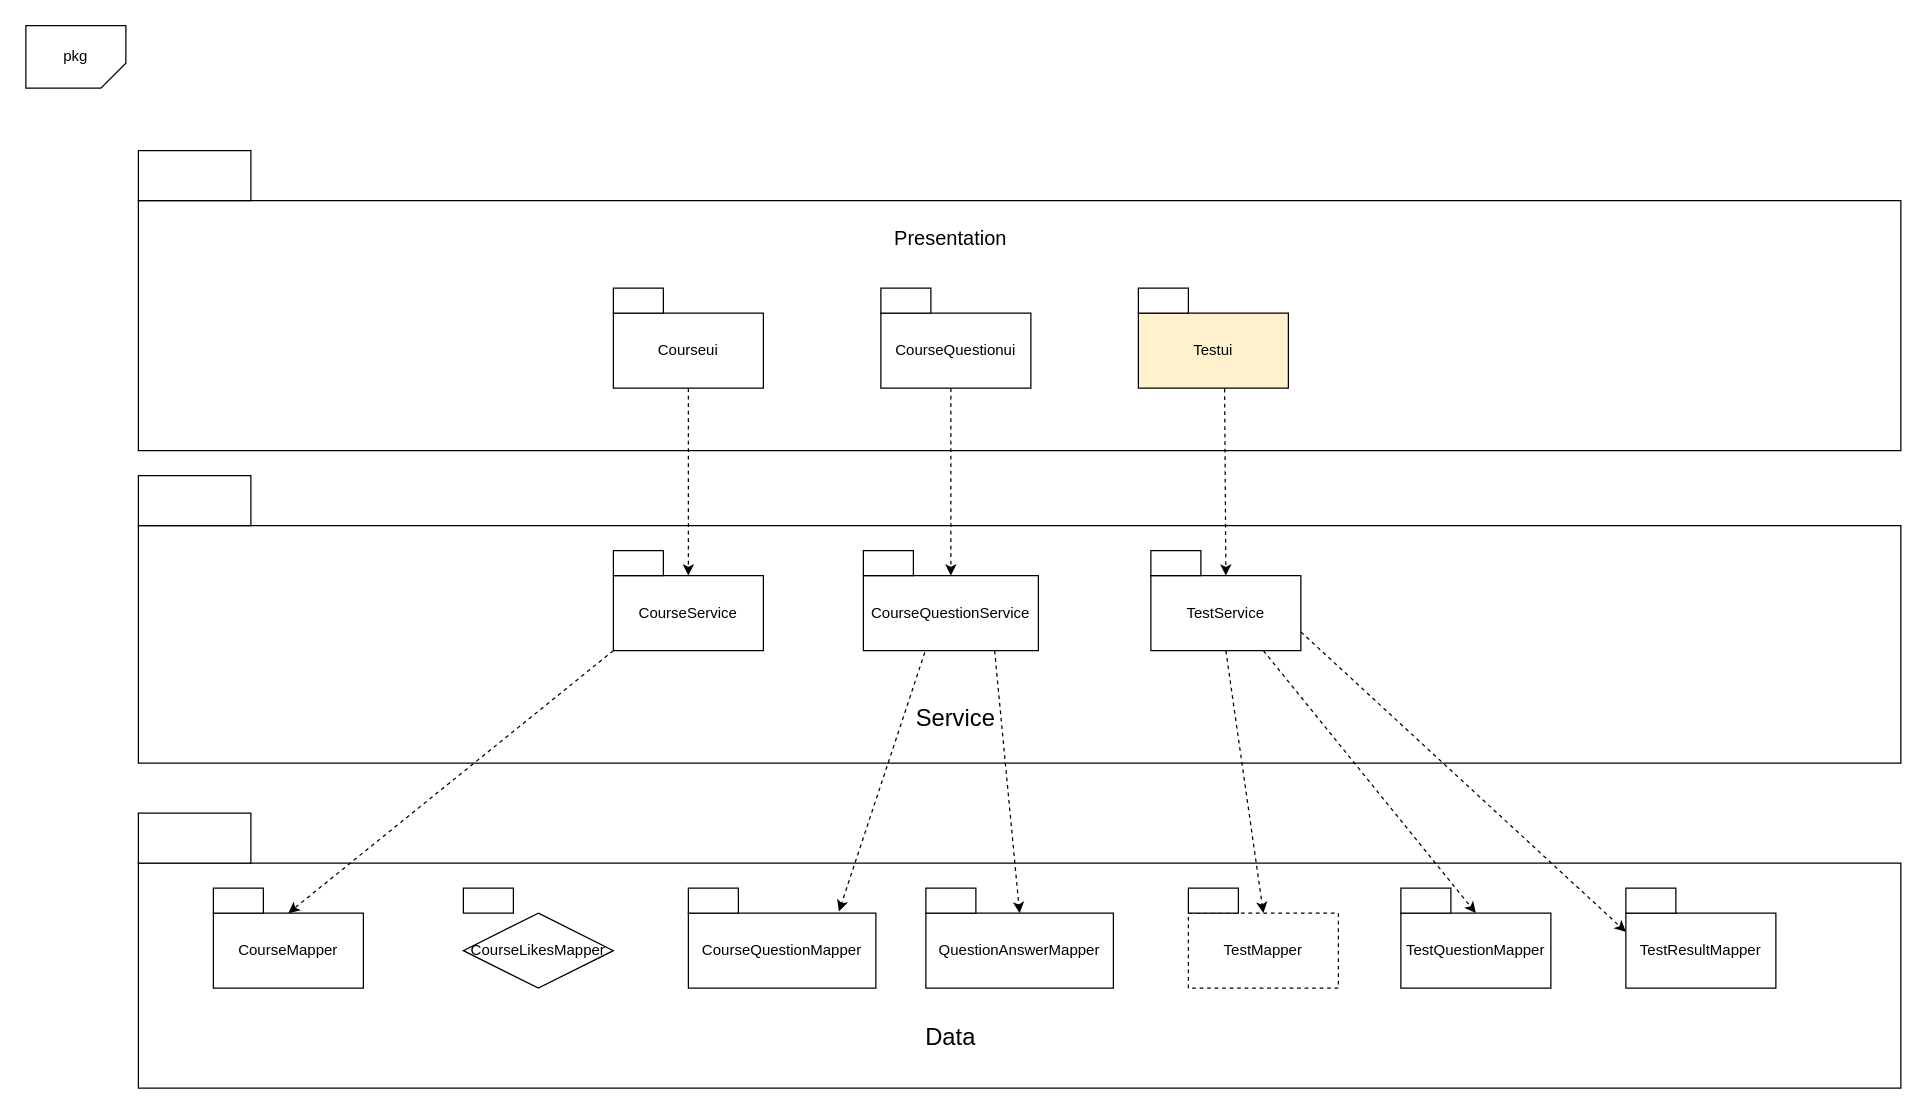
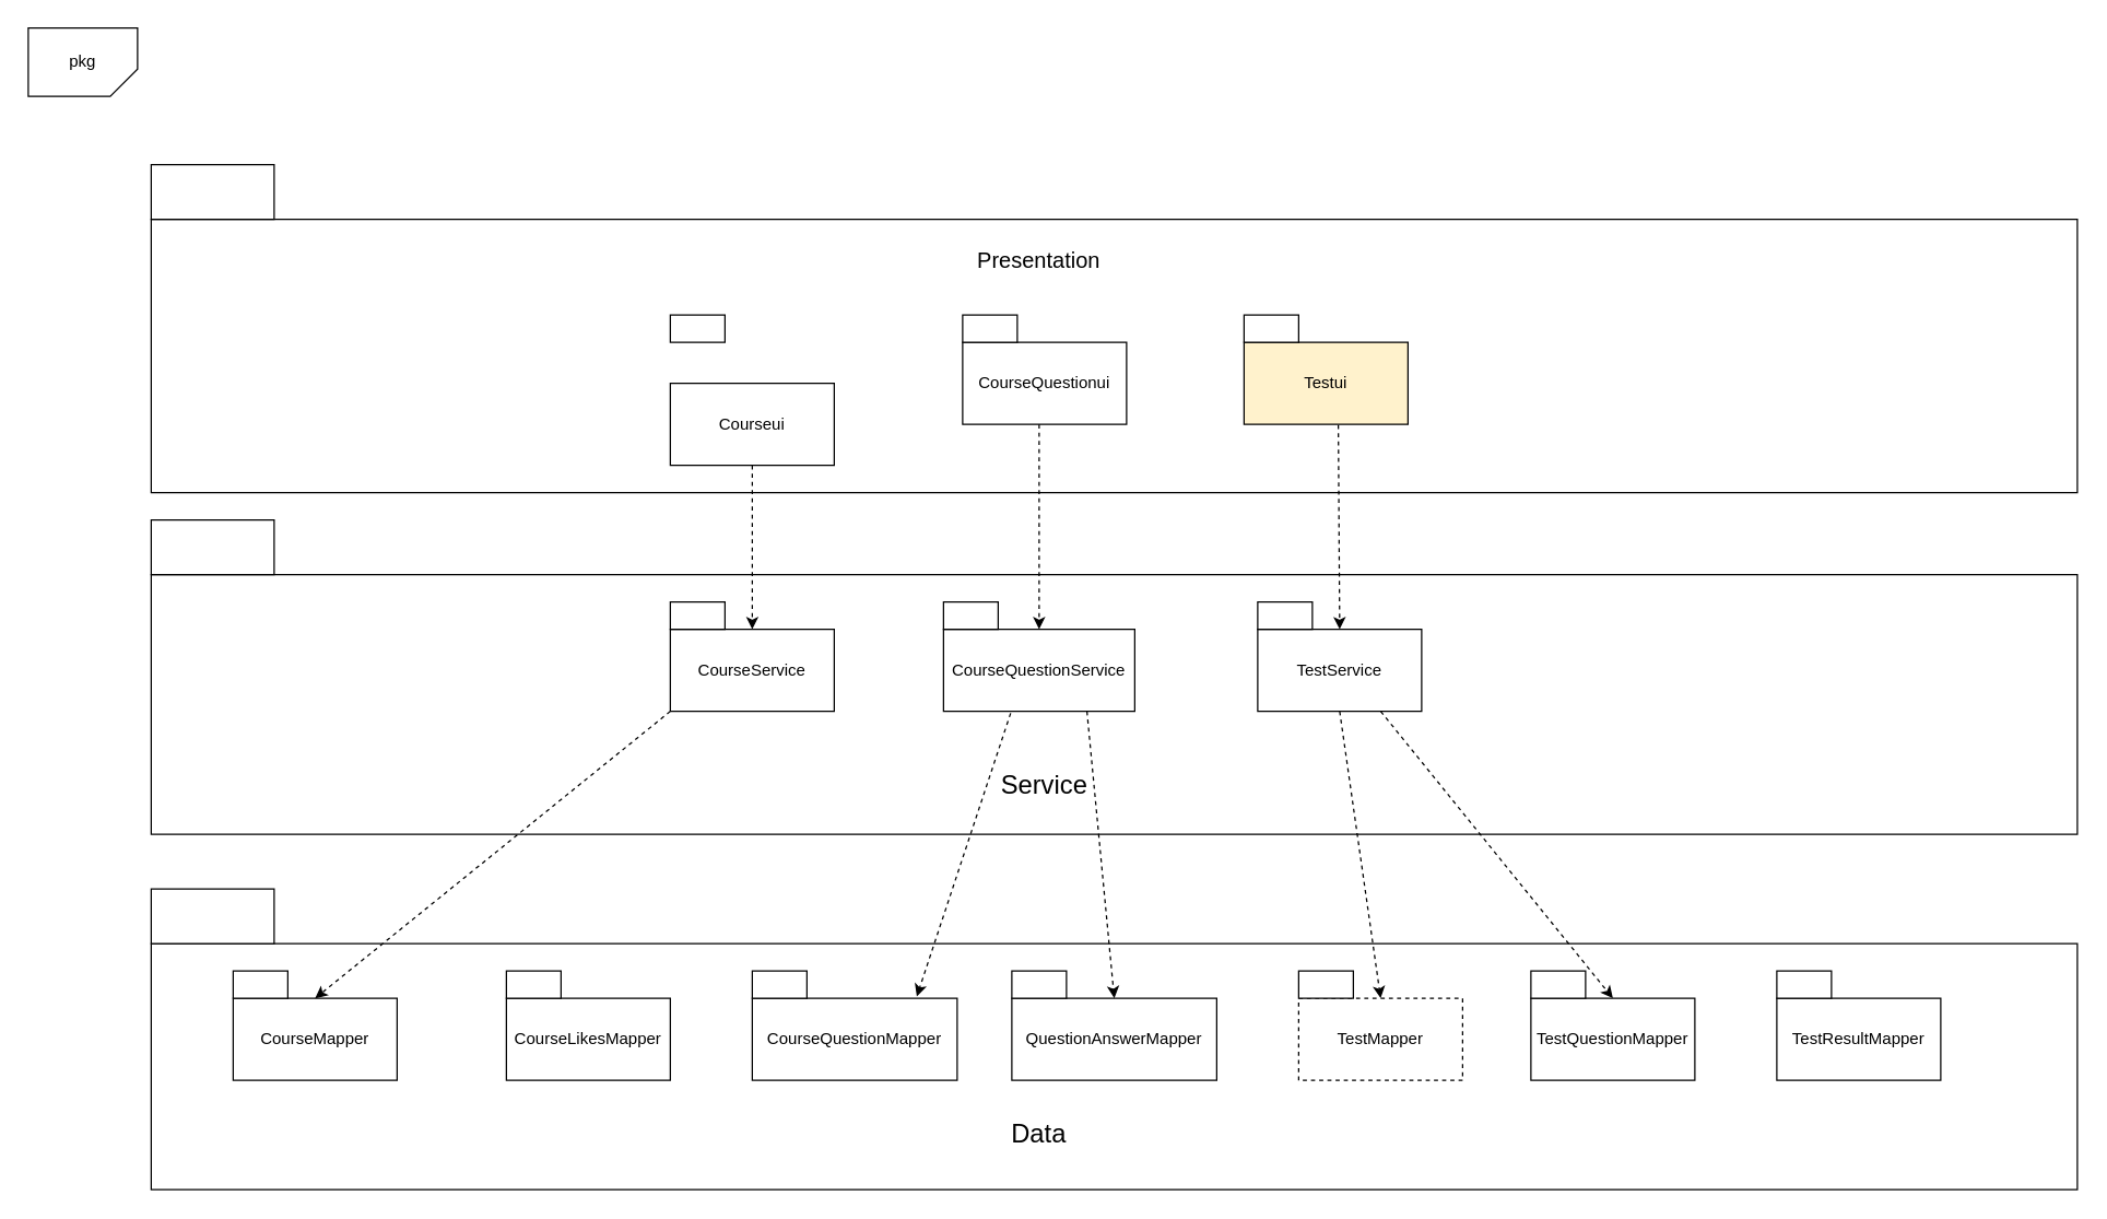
  <mxCell id="0" />
  <mxCell id="1" parent="0" />
  <mxCell id="2" value="" style="rounded=0;whiteSpace=wrap;html=1;" vertex="1" parent="1"><mxGeometry x="110" y="690" width="1410" height="180" as="geometry" /></mxCell>
  <mxCell id="3" value="" style="rounded=0;whiteSpace=wrap;html=1;" vertex="1" parent="1"><mxGeometry x="110" y="420" width="1410" height="190" as="geometry" /></mxCell>
  <mxCell id="4" value="" style="rounded=0;whiteSpace=wrap;html=1;" vertex="1" parent="1"><mxGeometry x="110" y="160" width="1410" height="200" as="geometry" /></mxCell>
  <mxCell id="5" value="pkg" style="shape=card;whiteSpace=wrap;html=1;direction=west;size=20;" vertex="1" parent="1"><mxGeometry x="20" y="20" width="80" height="50" as="geometry" /></mxCell>
- <mxCell id="6" value="Courseui" style="rounded=0;whiteSpace=wrap;html=1;" vertex="1" parent="1"><mxGeometry x="490" y="250" width="120" height="60" as="geometry" /></mxCell>
+ <mxCell id="6" value="Courseui" style="rounded=0;whiteSpace=wrap;html=1;" vertex="1" parent="1"><mxGeometry x="490" y="280" width="120" height="60" as="geometry" /></mxCell>
  <mxCell id="7" value="CourseQuestionui" style="rounded=0;whiteSpace=wrap;html=1;" vertex="1" parent="1"><mxGeometry x="704" y="250" width="120" height="60" as="geometry" /></mxCell>
  <mxCell id="8" value="Testui" style="rounded=0;whiteSpace=wrap;html=1;fillColor=#fff2cc;" vertex="1" parent="1"><mxGeometry x="910" y="250" width="120" height="60" as="geometry" /></mxCell>
  <mxCell id="9" value="" style="rounded=0;whiteSpace=wrap;html=1;" vertex="1" parent="1"><mxGeometry x="490" y="230" width="40" height="20" as="geometry" /></mxCell>
  <mxCell id="10" value="" style="rounded=0;whiteSpace=wrap;html=1;" vertex="1" parent="1"><mxGeometry x="704" y="230" width="40" height="20" as="geometry" /></mxCell>
  <mxCell id="11" value="" style="rounded=0;whiteSpace=wrap;html=1;" vertex="1" parent="1"><mxGeometry x="910" y="230" width="40" height="20" as="geometry" /></mxCell>
  <mxCell id="12" value="CourseService" style="rounded=0;whiteSpace=wrap;html=1;" vertex="1" parent="1"><mxGeometry x="490" y="460" width="120" height="60" as="geometry" /></mxCell>
  <mxCell id="13" value="" style="rounded=0;whiteSpace=wrap;html=1;" vertex="1" parent="1"><mxGeometry x="490" y="440" width="40" height="20" as="geometry" /></mxCell>
  <mxCell id="14" value="CourseQuestionService" style="rounded=0;whiteSpace=wrap;html=1;" vertex="1" parent="1"><mxGeometry x="690" y="460" width="140" height="60" as="geometry" /></mxCell>
  <mxCell id="15" value="" style="rounded=0;whiteSpace=wrap;html=1;" vertex="1" parent="1"><mxGeometry x="690" y="440" width="40" height="20" as="geometry" /></mxCell>
  <mxCell id="16" value="TestService" style="rounded=0;whiteSpace=wrap;html=1;" vertex="1" parent="1"><mxGeometry x="920" y="460" width="120" height="60" as="geometry" /></mxCell>
  <mxCell id="17" value="" style="rounded=0;whiteSpace=wrap;html=1;" vertex="1" parent="1"><mxGeometry x="920" y="440" width="40" height="20" as="geometry" /></mxCell>
  <mxCell id="18" value="CourseMapper" style="rounded=0;whiteSpace=wrap;html=1;" vertex="1" parent="1"><mxGeometry x="170" y="730" width="120" height="60" as="geometry" /></mxCell>
- <mxCell id="19" value="CourseLikesMapper" style="rhombus;whiteSpace=wrap;html=1;" vertex="1" parent="1"><mxGeometry x="370" y="730" width="120" height="60" as="geometry" /></mxCell>
+ <mxCell id="19" value="CourseLikesMapper" style="rounded=0;whiteSpace=wrap;html=1;" vertex="1" parent="1"><mxGeometry x="370" y="730" width="120" height="60" as="geometry" /></mxCell>
  <mxCell id="20" value="CourseQuestionMapper" style="rounded=0;whiteSpace=wrap;html=1;" vertex="1" parent="1"><mxGeometry x="550" y="730" width="150" height="60" as="geometry" /></mxCell>
  <mxCell id="21" value="QuestionAnswerMapper" style="rounded=0;whiteSpace=wrap;html=1;" vertex="1" parent="1"><mxGeometry x="740" y="730" width="150" height="60" as="geometry" /></mxCell>
  <mxCell id="22" value="TestMapper" style="rounded=0;whiteSpace=wrap;html=1;dashed=1;" vertex="1" parent="1"><mxGeometry x="950" y="730" width="120" height="60" as="geometry" /></mxCell>
  <mxCell id="23" value="" style="rounded=0;whiteSpace=wrap;html=1;" vertex="1" parent="1"><mxGeometry x="950" y="710" width="40" height="20" as="geometry" /></mxCell>
  <mxCell id="24" value="TestQuestionMapper" style="rounded=0;whiteSpace=wrap;html=1;" vertex="1" parent="1"><mxGeometry x="1120" y="730" width="120" height="60" as="geometry" /></mxCell>
  <mxCell id="25" value="" style="rounded=0;whiteSpace=wrap;html=1;" vertex="1" parent="1"><mxGeometry x="1120" y="710" width="40" height="20" as="geometry" /></mxCell>
  <mxCell id="26" value="TestResultMapper" style="rounded=0;whiteSpace=wrap;html=1;" vertex="1" parent="1"><mxGeometry x="1300" y="730" width="120" height="60" as="geometry" /></mxCell>
  <mxCell id="27" value="" style="rounded=0;whiteSpace=wrap;html=1;" vertex="1" parent="1"><mxGeometry x="1300" y="710" width="40" height="20" as="geometry" /></mxCell>
  <mxCell id="28" value="" style="rounded=0;whiteSpace=wrap;html=1;" vertex="1" parent="1"><mxGeometry x="170" y="710" width="40" height="20" as="geometry" /></mxCell>
  <mxCell id="29" value="" style="rounded=0;whiteSpace=wrap;html=1;" vertex="1" parent="1"><mxGeometry x="370" y="710" width="40" height="20" as="geometry" /></mxCell>
  <mxCell id="30" value="" style="rounded=0;whiteSpace=wrap;html=1;" vertex="1" parent="1"><mxGeometry x="550" y="710" width="40" height="20" as="geometry" /></mxCell>
  <mxCell id="31" value="" style="rounded=0;whiteSpace=wrap;html=1;" vertex="1" parent="1"><mxGeometry x="740" y="710" width="40" height="20" as="geometry" /></mxCell>
  <mxCell id="32" value="" style="endArrow=classic;html=1;exitX=0.5;exitY=1;exitDx=0;exitDy=0;entryX=0.5;entryY=0;entryDx=0;entryDy=0;dashed=1;" edge="1" parent="1" source="6" target="12"><mxGeometry width="50" height="50" relative="1" as="geometry"><mxPoint x="550" y="380" as="sourcePoint" /><mxPoint x="600" y="330" as="targetPoint" /></mxGeometry></mxCell>
  <mxCell id="33" value="" style="endArrow=classic;html=1;dashed=1;entryX=0.5;entryY=0;entryDx=0;entryDy=0;" edge="1" parent="1" target="14"><mxGeometry width="50" height="50" relative="1" as="geometry"><mxPoint x="760" y="310" as="sourcePoint" /><mxPoint x="824" y="330" as="targetPoint" /></mxGeometry></mxCell>
  <mxCell id="34" value="" style="endArrow=classic;html=1;dashed=1;exitX=0.575;exitY=1.008;exitDx=0;exitDy=0;exitPerimeter=0;entryX=0.5;entryY=0;entryDx=0;entryDy=0;" edge="1" parent="1" source="8" target="16"><mxGeometry width="50" height="50" relative="1" as="geometry"><mxPoint x="985" y="390" as="sourcePoint" /><mxPoint x="1035" y="340" as="targetPoint" /></mxGeometry></mxCell>
  <mxCell id="35" value="" style="endArrow=classic;html=1;dashed=1;exitX=0;exitY=1;exitDx=0;exitDy=0;entryX=0.5;entryY=0;entryDx=0;entryDy=0;" edge="1" parent="1" source="12" target="18"><mxGeometry width="50" height="50" relative="1" as="geometry"><mxPoint x="440" y="610" as="sourcePoint" /><mxPoint x="250" y="660" as="targetPoint" /></mxGeometry></mxCell>
  <mxCell id="36" value="" style="endArrow=classic;html=1;dashed=1;exitX=0.351;exitY=1.023;exitDx=0;exitDy=0;exitPerimeter=0;entryX=0.803;entryY=-0.023;entryDx=0;entryDy=0;entryPerimeter=0;" edge="1" parent="1" source="14" target="20"><mxGeometry width="50" height="50" relative="1" as="geometry"><mxPoint x="840" y="580" as="sourcePoint" /><mxPoint x="890" y="530" as="targetPoint" /></mxGeometry></mxCell>
  <mxCell id="37" value="" style="endArrow=classic;html=1;dashed=1;exitX=0.75;exitY=1;exitDx=0;exitDy=0;entryX=0.5;entryY=0;entryDx=0;entryDy=0;" edge="1" parent="1" source="14" target="21"><mxGeometry width="50" height="50" relative="1" as="geometry"><mxPoint x="797" y="590" as="sourcePoint" /><mxPoint x="847" y="540" as="targetPoint" /></mxGeometry></mxCell>
  <mxCell id="38" value="" style="endArrow=classic;html=1;dashed=1;exitX=0.5;exitY=1;exitDx=0;exitDy=0;entryX=0.5;entryY=0;entryDx=0;entryDy=0;" edge="1" parent="1" source="16" target="22"><mxGeometry width="50" height="50" relative="1" as="geometry"><mxPoint x="985" y="590" as="sourcePoint" /><mxPoint x="1035" y="540" as="targetPoint" /></mxGeometry></mxCell>
  <mxCell id="39" value="" style="endArrow=classic;html=1;dashed=1;exitX=0.75;exitY=1;exitDx=0;exitDy=0;entryX=0.5;entryY=0;entryDx=0;entryDy=0;" edge="1" parent="1" source="16" target="24"><mxGeometry width="50" height="50" relative="1" as="geometry"><mxPoint x="1080" y="570" as="sourcePoint" /><mxPoint x="1130" y="520" as="targetPoint" /></mxGeometry></mxCell>
- <mxCell id="40" value="" style="endArrow=classic;html=1;dashed=1;exitX=1;exitY=0.75;exitDx=0;exitDy=0;entryX=0;entryY=0.25;entryDx=0;entryDy=0;" edge="1" parent="1" source="16" target="26"><mxGeometry width="50" height="50" relative="1" as="geometry"><mxPoint x="1120" y="550" as="sourcePoint" /><mxPoint x="1170" y="500" as="targetPoint" /></mxGeometry></mxCell>
  <mxCell id="41" value="" style="rounded=0;whiteSpace=wrap;html=1;" vertex="1" parent="1"><mxGeometry x="110" y="120" width="90" height="40" as="geometry" /></mxCell>
  <mxCell id="42" value="&lt;font style=&quot;font-size: 16px&quot;&gt;Presentation&lt;/font&gt;" style="text;html=1;strokeColor=none;fillColor=none;align=center;verticalAlign=middle;whiteSpace=wrap;rounded=0;" vertex="1" parent="1"><mxGeometry x="740" y="180" width="40" height="20" as="geometry" /></mxCell>
  <mxCell id="43" value="" style="rounded=0;whiteSpace=wrap;html=1;" vertex="1" parent="1"><mxGeometry x="110" y="380" width="90" height="40" as="geometry" /></mxCell>
  <mxCell id="44" value="&lt;font style=&quot;font-size: 19px&quot;&gt;Service&lt;/font&gt;" style="text;html=1;strokeColor=none;fillColor=none;align=center;verticalAlign=middle;whiteSpace=wrap;rounded=0;" vertex="1" parent="1"><mxGeometry x="744" y="565" width="40" height="20" as="geometry" /></mxCell>
  <mxCell id="45" value="" style="rounded=0;whiteSpace=wrap;html=1;" vertex="1" parent="1"><mxGeometry x="110" y="650" width="90" height="40" as="geometry" /></mxCell>
  <mxCell id="46" value="&lt;font style=&quot;font-size: 19px&quot;&gt;Data&lt;/font&gt;" style="text;html=1;strokeColor=none;fillColor=none;align=center;verticalAlign=middle;whiteSpace=wrap;rounded=0;" vertex="1" parent="1"><mxGeometry x="740" y="820" width="40" height="20" as="geometry" /></mxCell>
